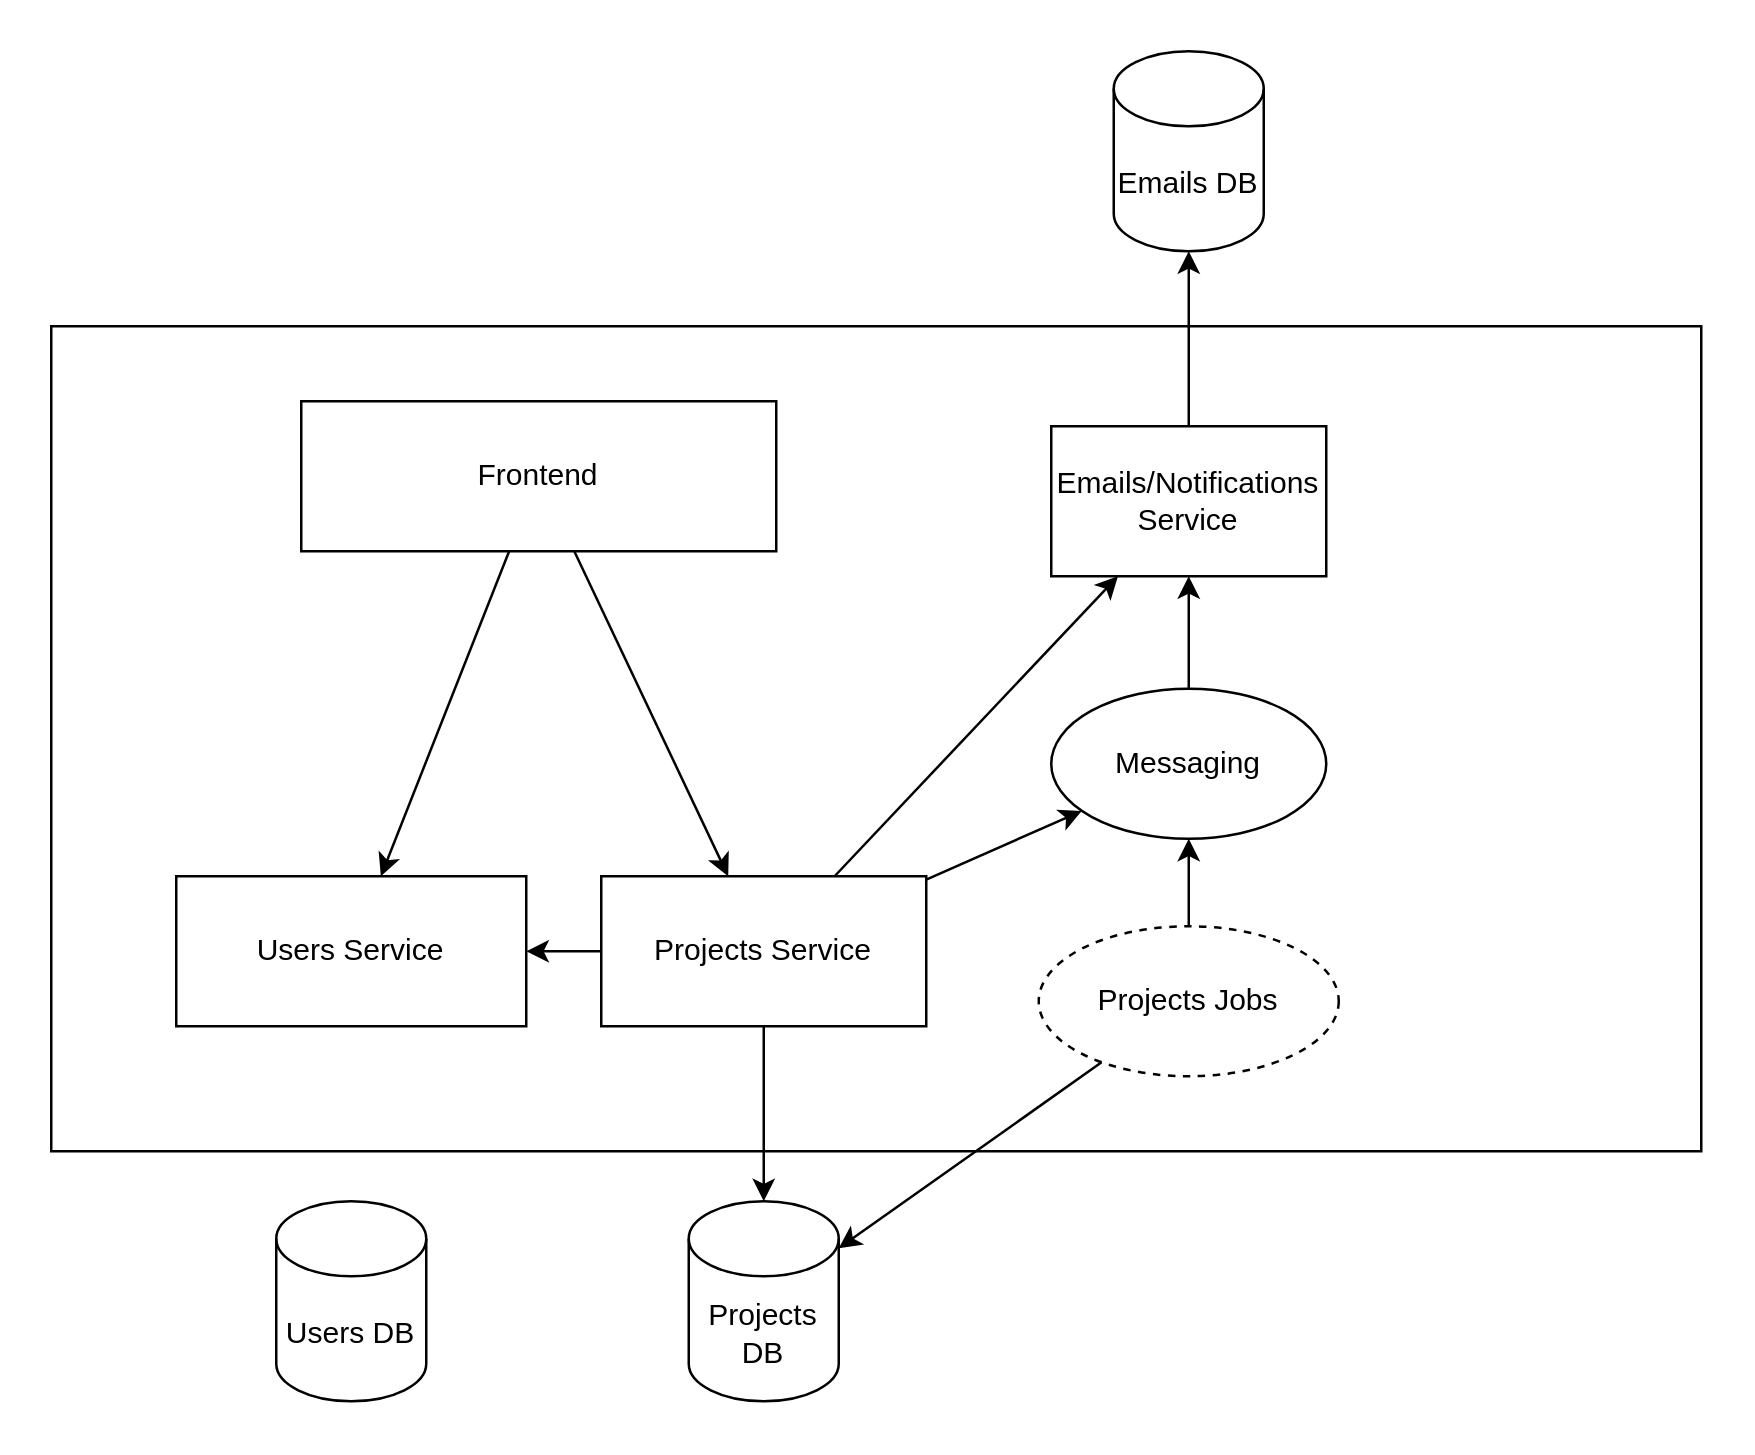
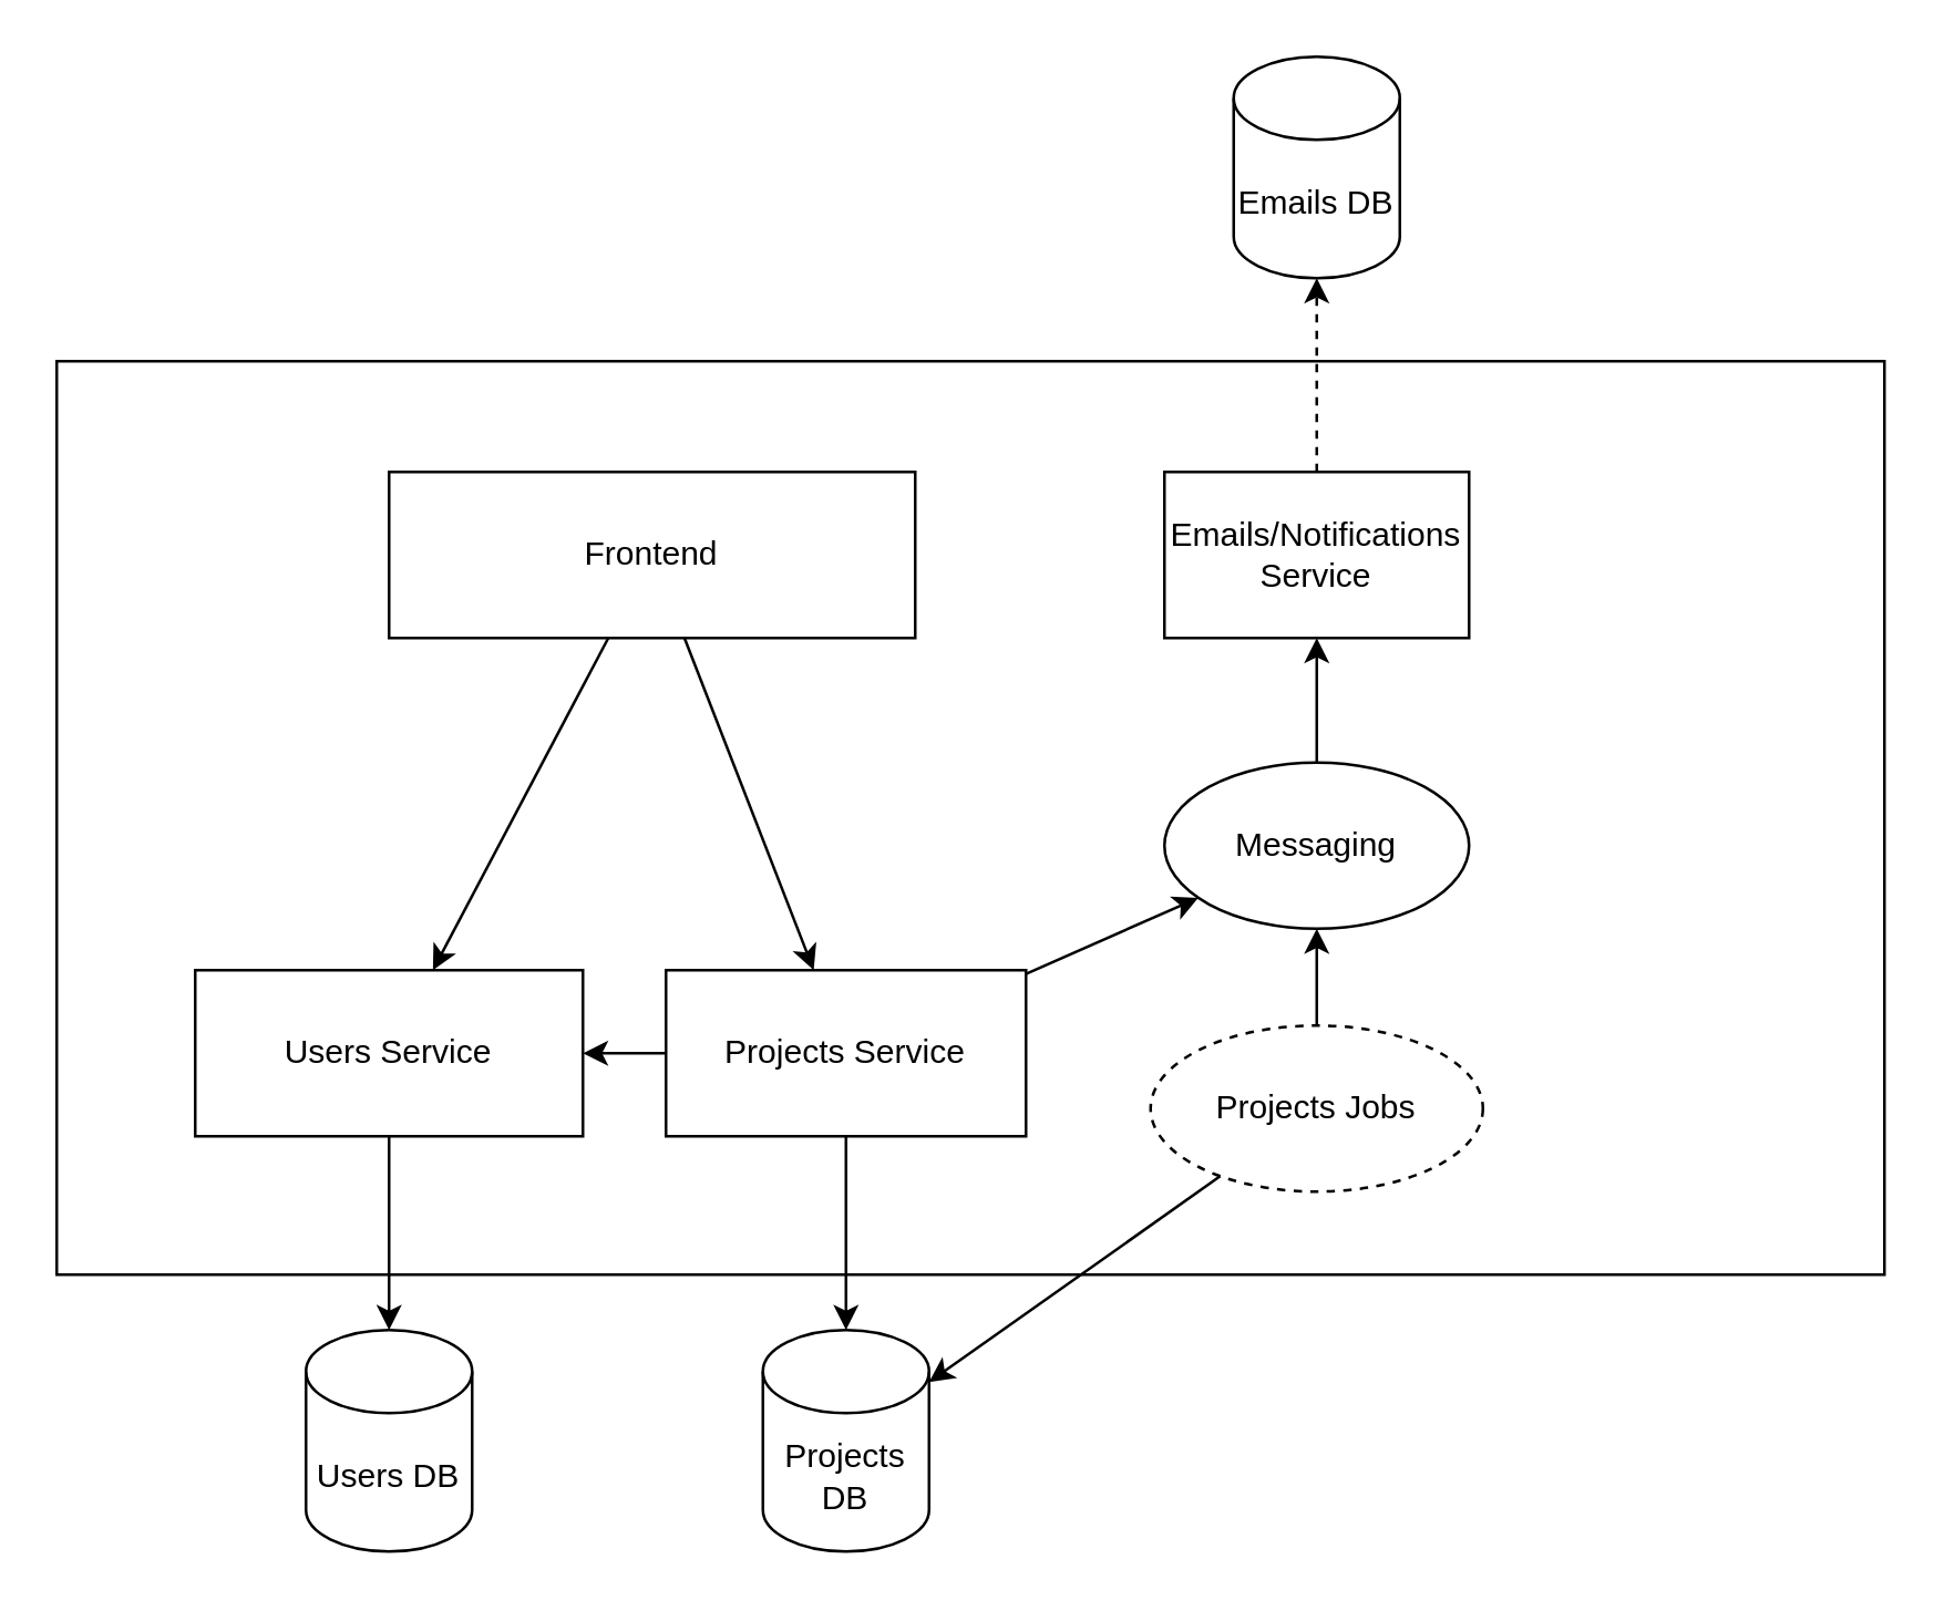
  <mxCell id="0" />
  <mxCell id="1" parent="0" />
  <mxCell id="2" value="" style="rounded=0;whiteSpace=wrap;html=1;" vertex="1" parent="1"><mxGeometry x="20" y="130" width="660" height="330" as="geometry" /></mxCell>
  <mxCell id="3" value="Users Service" style="rounded=0;whiteSpace=wrap;html=1;" vertex="1" parent="1"><mxGeometry x="70" y="350" width="140" height="60" as="geometry" /></mxCell>
- <mxCell id="4" value="Frontend" style="rounded=0;whiteSpace=wrap;html=1;" vertex="1" parent="1"><mxGeometry x="120" y="160" width="190" height="60" as="geometry" /></mxCell>
+ <mxCell id="4" value="Frontend" style="rounded=0;whiteSpace=wrap;html=1;" vertex="1" parent="1"><mxGeometry x="140" y="170" width="190" height="60" as="geometry" /></mxCell>
  <mxCell id="5" value="Emails/Notifications Service" style="rounded=0;whiteSpace=wrap;html=1;" vertex="1" parent="1"><mxGeometry x="420" y="170" width="110" height="60" as="geometry" /></mxCell>
  <mxCell id="6" value="Messaging" style="ellipse;whiteSpace=wrap;html=1;" vertex="1" parent="1"><mxGeometry x="420" y="275" width="110" height="60" as="geometry" /></mxCell>
  <mxCell id="7" value="Projects Service" style="rounded=0;whiteSpace=wrap;html=1;" vertex="1" parent="1"><mxGeometry x="240" y="350" width="130" height="60" as="geometry" /></mxCell>
  <mxCell id="8" value="Projects Jobs" style="ellipse;whiteSpace=wrap;html=1;dashed=1;" vertex="1" parent="1"><mxGeometry x="415" y="370" width="120" height="60" as="geometry" /></mxCell>
  <mxCell id="9" value="" style="endArrow=classic;html=1;rounded=0;" edge="1" parent="1" source="4" target="7"><mxGeometry width="50" height="50" relative="1" as="geometry"><mxPoint x="300" y="340" as="sourcePoint" /><mxPoint x="350" y="320" as="targetPoint" /></mxGeometry></mxCell>
  <mxCell id="10" value="" style="endArrow=classic;html=1;rounded=0;" edge="1" parent="1" source="4" target="3"><mxGeometry width="50" height="50" relative="1" as="geometry"><mxPoint x="300" y="370" as="sourcePoint" /><mxPoint x="350" y="320" as="targetPoint" /></mxGeometry></mxCell>
  <mxCell id="11" value="" style="endArrow=classic;html=1;rounded=0;" edge="1" parent="1" source="7" target="3"><mxGeometry width="50" height="50" relative="1" as="geometry"><mxPoint x="300" y="370" as="sourcePoint" /><mxPoint x="350" y="320" as="targetPoint" /></mxGeometry></mxCell>
- <mxCell id="12" value="" style="endArrow=classic;html=1;rounded=0;" edge="1" parent="1" source="7" target="5"><mxGeometry width="50" height="50" relative="1" as="geometry"><mxPoint x="300" y="370" as="sourcePoint" /><mxPoint x="350" y="320" as="targetPoint" /></mxGeometry></mxCell>
  <mxCell id="13" value="" style="endArrow=classic;html=1;rounded=0;" edge="1" parent="1" source="7" target="6"><mxGeometry width="50" height="50" relative="1" as="geometry"><mxPoint x="300" y="370" as="sourcePoint" /><mxPoint x="350" y="320" as="targetPoint" /></mxGeometry></mxCell>
  <mxCell id="14" value="" style="endArrow=classic;html=1;rounded=0;entryX=0.5;entryY=1;entryDx=0;entryDy=0;" edge="1" parent="1" source="8" target="6"><mxGeometry width="50" height="50" relative="1" as="geometry"><mxPoint x="300" y="370" as="sourcePoint" /><mxPoint x="350" y="320" as="targetPoint" /></mxGeometry></mxCell>
  <mxCell id="15" value="Users DB" style="shape=cylinder3;whiteSpace=wrap;html=1;boundedLbl=1;backgroundOutline=1;size=15;" vertex="1" parent="1"><mxGeometry x="110" y="480" width="60" height="80" as="geometry" /></mxCell>
  <mxCell id="16" value="Emails DB" style="shape=cylinder3;whiteSpace=wrap;html=1;boundedLbl=1;backgroundOutline=1;size=15;" vertex="1" parent="1"><mxGeometry x="445" y="20" width="60" height="80" as="geometry" /></mxCell>
  <mxCell id="17" value="" style="endArrow=classic;html=1;rounded=0;" edge="1" parent="1" source="6" target="5"><mxGeometry width="50" height="50" relative="1" as="geometry"><mxPoint x="300" y="370" as="sourcePoint" /><mxPoint x="350" y="320" as="targetPoint" /></mxGeometry></mxCell>
  <mxCell id="18" value="Projects DB" style="shape=cylinder3;whiteSpace=wrap;html=1;boundedLbl=1;backgroundOutline=1;size=15;" vertex="1" parent="1"><mxGeometry x="275" y="480" width="60" height="80" as="geometry" /></mxCell>
  <mxCell id="19" value="" style="endArrow=classic;html=1;rounded=0;exitX=0.5;exitY=1;exitDx=0;exitDy=0;" edge="1" parent="1" source="7" target="18"><mxGeometry width="50" height="50" relative="1" as="geometry"><mxPoint x="300" y="370" as="sourcePoint" /><mxPoint x="350" y="320" as="targetPoint" /></mxGeometry></mxCell>
- <mxCell id="21" value="" style="endArrow=classic;html=1;rounded=0;" edge="1" parent="1" source="5" target="16"><mxGeometry width="50" height="50" relative="1" as="geometry"><mxPoint x="300" y="370" as="sourcePoint" /><mxPoint x="350" y="320" as="targetPoint" /></mxGeometry></mxCell>
+ <mxCell id="20" value="" style="endArrow=classic;html=1;rounded=0;entryX=0.5;entryY=0;entryDx=0;entryDy=0;entryPerimeter=0;" edge="1" parent="1" source="3" target="15"><mxGeometry width="50" height="50" relative="1" as="geometry"><mxPoint x="300" y="370" as="sourcePoint" /><mxPoint x="350" y="320" as="targetPoint" /></mxGeometry></mxCell>
+ <mxCell id="21" value="" style="endArrow=classic;html=1;rounded=0;dashed=1;" edge="1" parent="1" source="5" target="16"><mxGeometry width="50" height="50" relative="1" as="geometry"><mxPoint x="300" y="370" as="sourcePoint" /><mxPoint x="350" y="320" as="targetPoint" /></mxGeometry></mxCell>
  <mxCell id="22" value="" style="endArrow=classic;html=1;rounded=0;" edge="1" parent="1" source="8" target="18"><mxGeometry width="50" height="50" relative="1" as="geometry"><mxPoint x="300" y="370" as="sourcePoint" /><mxPoint x="350" y="320" as="targetPoint" /></mxGeometry></mxCell>
